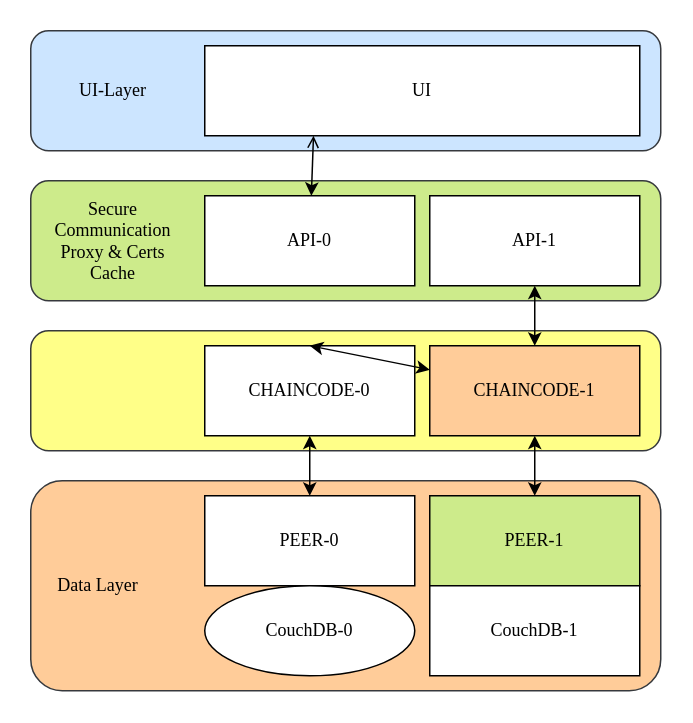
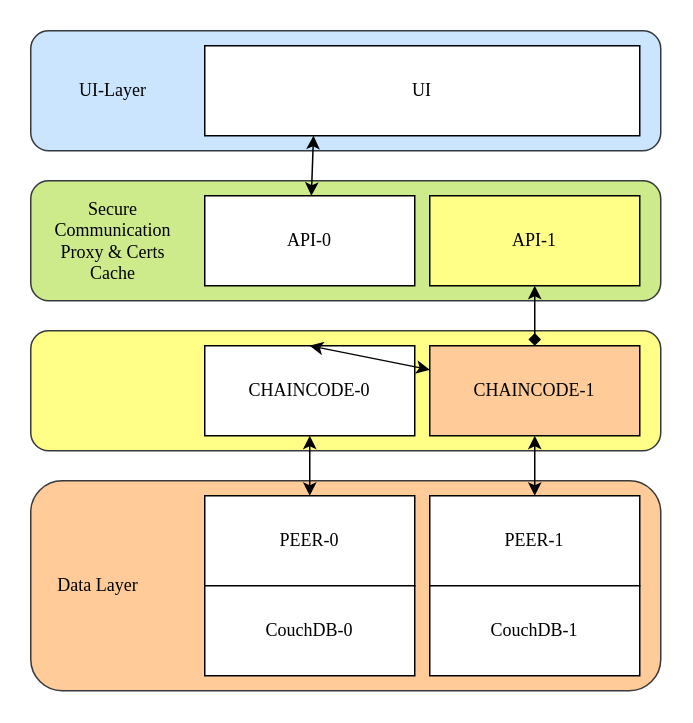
  <mxCell id="0" />
  <mxCell id="1" parent="0" />
  <mxCell id="2" value="" style="rounded=1;whiteSpace=wrap;html=1;fillColor=#ffcc99;strokeColor=#36393d;" vertex="1" parent="1"><mxGeometry x="20" y="320" width="420" height="140" as="geometry" /></mxCell>
  <mxCell id="3" value="" style="rounded=1;whiteSpace=wrap;html=1;fillColor=#ffff88;strokeColor=#36393d;" vertex="1" parent="1"><mxGeometry x="20" y="220" width="420" height="80" as="geometry" /></mxCell>
  <mxCell id="4" value="" style="rounded=1;whiteSpace=wrap;html=1;fillColor=#cdeb8b;strokeColor=#36393d;" vertex="1" parent="1"><mxGeometry x="20" y="120" width="420" height="80" as="geometry" /></mxCell>
  <mxCell id="5" value="" style="rounded=1;whiteSpace=wrap;html=1;fillColor=#cce5ff;strokeColor=#36393d;" vertex="1" parent="1"><mxGeometry x="20" y="20" width="420" height="80" as="geometry" /></mxCell>
  <mxCell id="6" value="&lt;font face=&quot;Tahoma&quot;&gt;UI&lt;/font&gt;" style="rounded=0;whiteSpace=wrap;html=1;" vertex="1" parent="1"><mxGeometry x="136" y="30" width="290" height="60" as="geometry" /></mxCell>
  <mxCell id="7" value="&lt;font face=&quot;Tahoma&quot;&gt;API-0&lt;/font&gt;" style="rounded=0;whiteSpace=wrap;html=1;" vertex="1" parent="1"><mxGeometry x="136" y="130" width="140" height="60" as="geometry" /></mxCell>
- <mxCell id="8" value="&lt;font face=&quot;Tahoma&quot;&gt;API-1&lt;/font&gt;" style="rounded=0;whiteSpace=wrap;html=1;" vertex="1" parent="1"><mxGeometry x="286" y="130" width="140" height="60" as="geometry" /></mxCell>
+ <mxCell id="8" value="&lt;font face=&quot;Tahoma&quot;&gt;API-1&lt;/font&gt;" style="rounded=0;whiteSpace=wrap;html=1;fillColor=#ffff88;" vertex="1" parent="1"><mxGeometry x="286" y="130" width="140" height="60" as="geometry" /></mxCell>
  <mxCell id="9" value="&lt;font face=&quot;Tahoma&quot;&gt;CHAINCODE-0&lt;/font&gt;" style="rounded=0;whiteSpace=wrap;html=1;" vertex="1" parent="1"><mxGeometry x="136" y="230" width="140" height="60" as="geometry" /></mxCell>
  <mxCell id="10" value="&lt;font face=&quot;Tahoma&quot;&gt;CHAINCODE-1&lt;/font&gt;" style="rounded=0;whiteSpace=wrap;html=1;fillColor=#ffcc99;" vertex="1" parent="1"><mxGeometry x="286" y="230" width="140" height="60" as="geometry" /></mxCell>
  <mxCell id="11" value="&lt;font face=&quot;Tahoma&quot;&gt;PEER-0&lt;/font&gt;" style="rounded=0;whiteSpace=wrap;html=1;" vertex="1" parent="1"><mxGeometry x="136" y="330" width="140" height="60" as="geometry" /></mxCell>
- <mxCell id="12" value="&lt;font face=&quot;Tahoma&quot;&gt;PEER-1&lt;/font&gt;" style="rounded=0;whiteSpace=wrap;html=1;fillColor=#cdeb8b;" vertex="1" parent="1"><mxGeometry x="286" y="330" width="140" height="60" as="geometry" /></mxCell>
- <mxCell id="13" value="&lt;font face=&quot;Tahoma&quot;&gt;CouchDB-0&lt;/font&gt;" style="ellipse;whiteSpace=wrap;html=1;" vertex="1" parent="1"><mxGeometry x="136" y="390" width="140" height="60" as="geometry" /></mxCell>
+ <mxCell id="12" value="&lt;font face=&quot;Tahoma&quot;&gt;PEER-1&lt;/font&gt;" style="rounded=0;whiteSpace=wrap;html=1;" vertex="1" parent="1"><mxGeometry x="286" y="330" width="140" height="60" as="geometry" /></mxCell>
+ <mxCell id="13" value="&lt;font face=&quot;Tahoma&quot;&gt;CouchDB-0&lt;/font&gt;" style="rounded=0;whiteSpace=wrap;html=1;" vertex="1" parent="1"><mxGeometry x="136" y="390" width="140" height="60" as="geometry" /></mxCell>
  <mxCell id="14" value="&lt;font face=&quot;Tahoma&quot;&gt;CouchDB-1&lt;/font&gt;" style="rounded=0;whiteSpace=wrap;html=1;" vertex="1" parent="1"><mxGeometry x="286" y="390" width="140" height="60" as="geometry" /></mxCell>
- <mxCell id="15" value="" style="endArrow=open;startArrow=classic;html=1;entryX=0.25;entryY=1;entryDx=0;entryDy=0;" edge="1" parent="1" source="7" target="6"><mxGeometry width="50" height="50" relative="1" as="geometry"><mxPoint x="160" y="140" as="sourcePoint" /><mxPoint x="176" y="110" as="targetPoint" /></mxGeometry></mxCell>
- <mxCell id="16" value="" style="endArrow=classic;startArrow=classic;html=1;entryX=0.5;entryY=0;entryDx=0;entryDy=0;exitX=0.5;exitY=1;exitDx=0;exitDy=0;" edge="1" parent="1" source="8" target="10"><mxGeometry width="50" height="50" relative="1" as="geometry"><mxPoint x="360" y="140" as="sourcePoint" /><mxPoint x="360" y="100" as="targetPoint" /></mxGeometry></mxCell>
+ <mxCell id="15" value="" style="endArrow=classic;startArrow=classic;html=1;entryX=0.25;entryY=1;entryDx=0;entryDy=0;" edge="1" parent="1" source="7" target="6"><mxGeometry width="50" height="50" relative="1" as="geometry"><mxPoint x="160" y="140" as="sourcePoint" /><mxPoint x="176" y="110" as="targetPoint" /></mxGeometry></mxCell>
+ <mxCell id="16" value="" style="endArrow=diamond;startArrow=classic;html=1;entryX=0.5;entryY=0;entryDx=0;entryDy=0;exitX=0.5;exitY=1;exitDx=0;exitDy=0;" edge="1" parent="1" source="8" target="10"><mxGeometry width="50" height="50" relative="1" as="geometry"><mxPoint x="360" y="140" as="sourcePoint" /><mxPoint x="360" y="100" as="targetPoint" /></mxGeometry></mxCell>
  <mxCell id="17" value="" style="endArrow=classic;startArrow=classic;html=1;exitX=0.5;exitY=0;exitDx=0;exitDy=0;" edge="1" parent="1" source="9" target="10"><mxGeometry width="50" height="50" relative="1" as="geometry"><mxPoint x="370" y="150" as="sourcePoint" /><mxPoint x="370" y="110" as="targetPoint" /></mxGeometry></mxCell>
  <mxCell id="18" value="" style="endArrow=classic;startArrow=classic;html=1;entryX=0.5;entryY=1;entryDx=0;entryDy=0;" edge="1" parent="1" source="11" target="9"><mxGeometry width="50" height="50" relative="1" as="geometry"><mxPoint x="220" y="240" as="sourcePoint" /><mxPoint x="220" y="200" as="targetPoint" /></mxGeometry></mxCell>
  <mxCell id="19" value="" style="endArrow=classic;startArrow=classic;html=1;entryX=0.5;entryY=1;entryDx=0;entryDy=0;" edge="1" parent="1" source="12" target="10"><mxGeometry width="50" height="50" relative="1" as="geometry"><mxPoint x="220" y="340" as="sourcePoint" /><mxPoint x="220" y="300" as="targetPoint" /></mxGeometry></mxCell>
  <mxCell id="20" value="&lt;font face=&quot;Tahoma&quot;&gt;UI-Layer&lt;/font&gt;" style="text;html=1;strokeColor=none;fillColor=none;align=center;verticalAlign=middle;whiteSpace=wrap;rounded=0;" vertex="1" parent="1"><mxGeometry x="40" y="50" width="70" height="20" as="geometry" /></mxCell>
  <mxCell id="21" value="&lt;font face=&quot;Tahoma&quot;&gt;Secure Communication Proxy &amp;amp; Certs Cache&lt;/font&gt;" style="text;html=1;strokeColor=none;fillColor=none;align=center;verticalAlign=middle;whiteSpace=wrap;rounded=0;" vertex="1" parent="1"><mxGeometry x="40" y="150" width="70" height="20" as="geometry" /></mxCell>
  <mxCell id="22" value="&lt;font face=&quot;Tahoma&quot;&gt;Data Layer&lt;/font&gt;" style="text;html=1;strokeColor=none;fillColor=none;align=center;verticalAlign=middle;whiteSpace=wrap;rounded=0;" vertex="1" parent="1"><mxGeometry x="30" y="380" width="70" height="20" as="geometry" /></mxCell>
